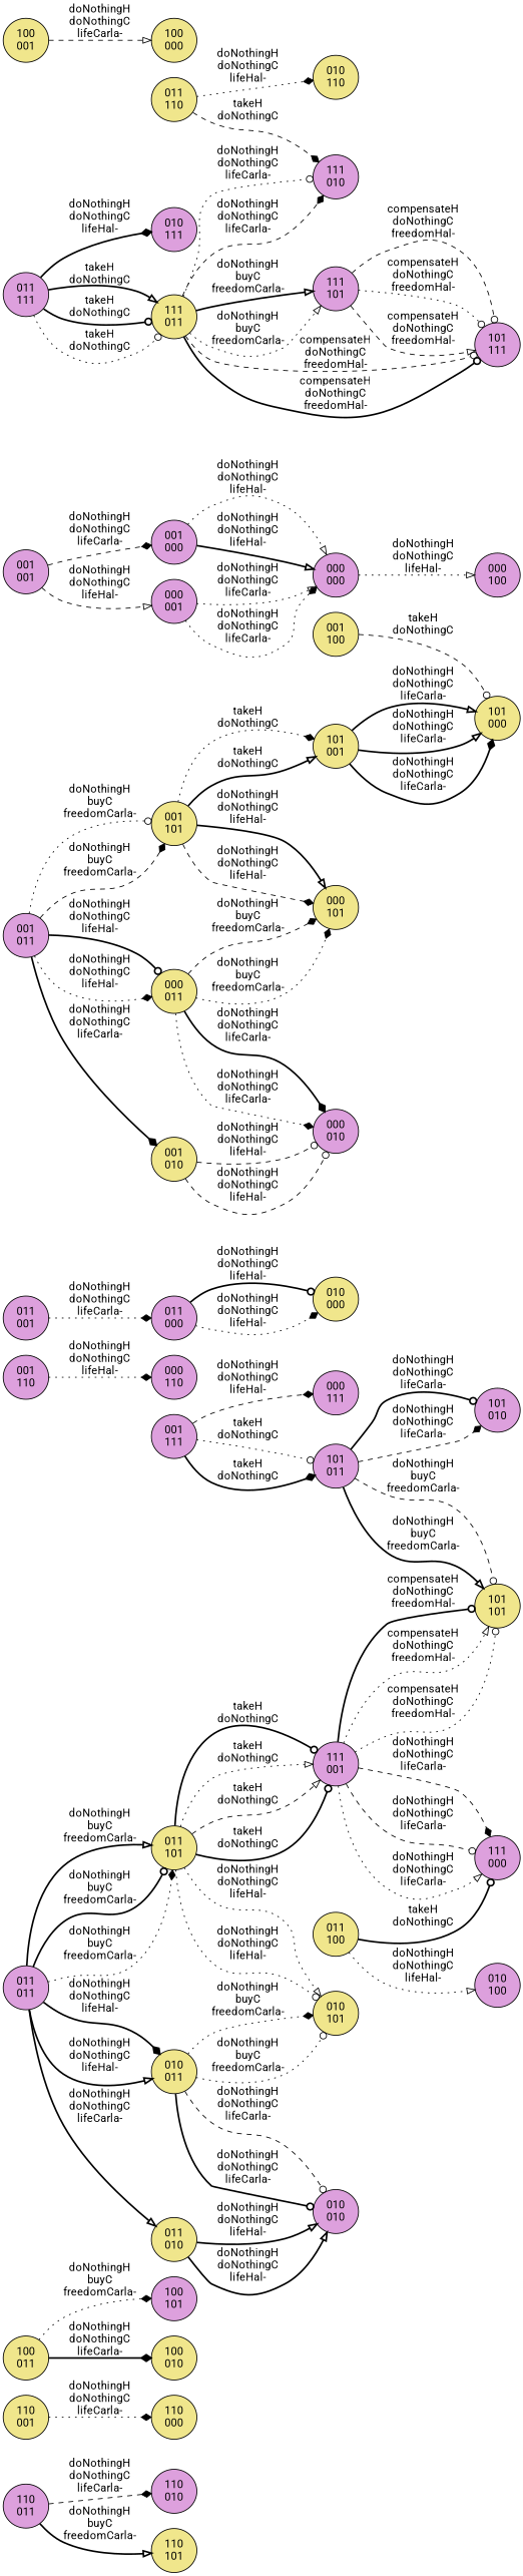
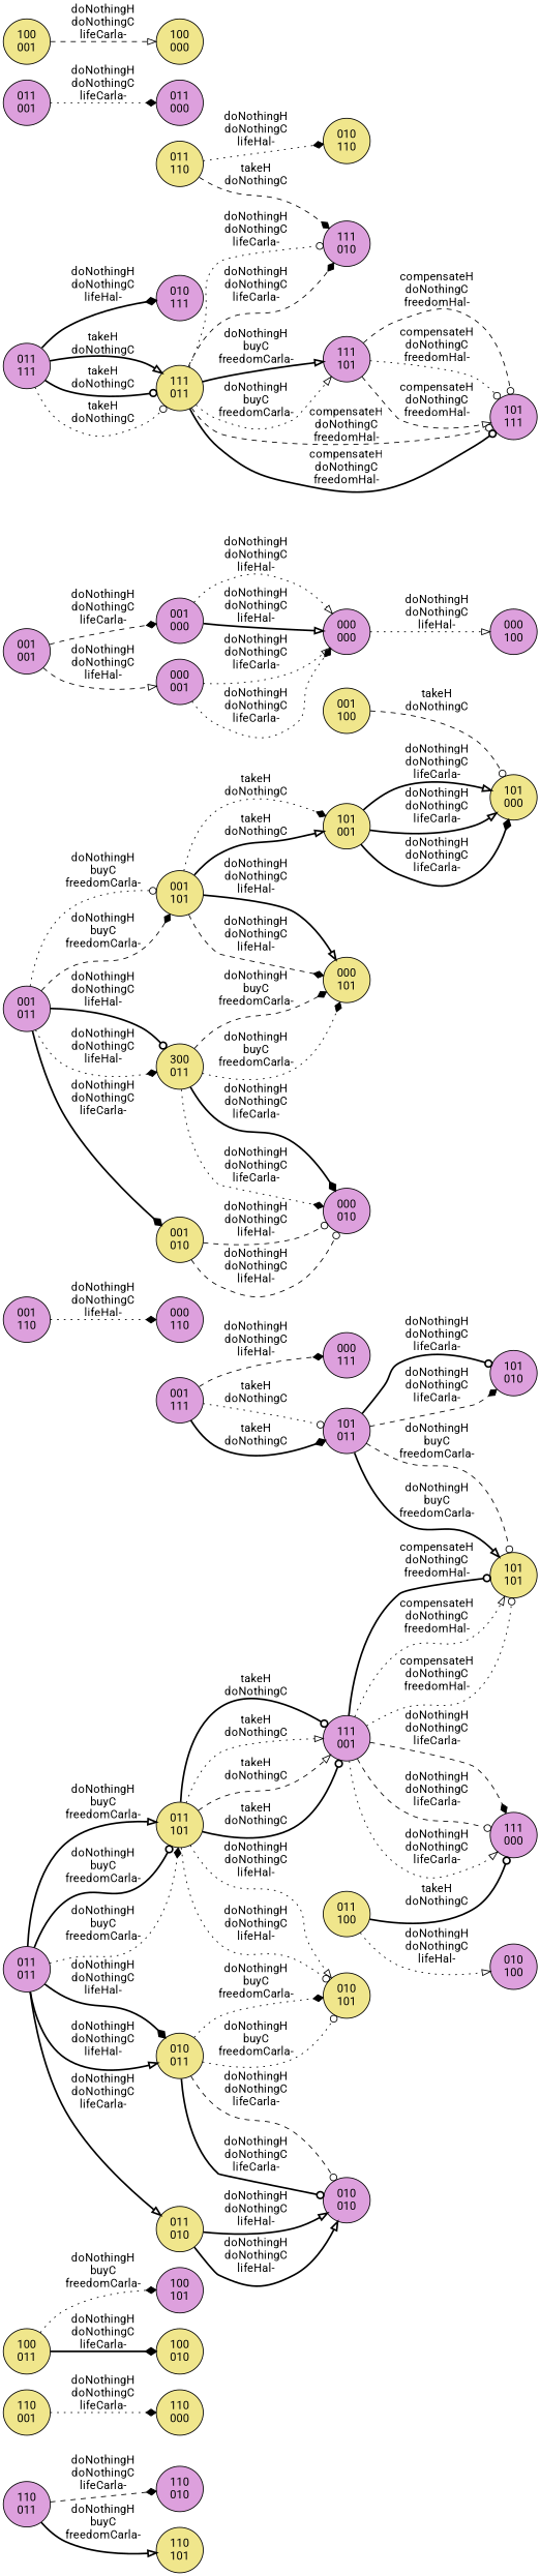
  digraph {
    fontname=Roboto
    rankdir=LR
    node [fillcolor=plum fontname=Roboto style=filled]
    edge [arrowhead=diamond fontname=Roboto style=bold]
    n1 [label="110\n010"]
    n2 [fillcolor=khaki label="110\n001"]
    n3 [fillcolor=khaki label="110\n000"]
    n4 [label="100\n101"]
    n5 [label="001\n111"]
    n6 [label="000\n111"]
    n7 [label="101\n011"]
    n8 [label="101\n010"]
    n9 [fillcolor=khaki label="101\n101"]
    n10 [label="001\n110"]
    n11 [label="000\n110"]
-   n12 [fillcolor=khaki label="010\n000"]
-   n13 [fillcolor=khaki label="000\n011"]
+   n13 [fillcolor=khaki label="300\n011"]
    n14 [fillcolor=khaki label="000\n101"]
    n15 [label="000\n010"]
    n16 [label="000\n000"]
    n17 [label="000\n100"]
    n18 [fillcolor=khaki label="101\n001"]
    n19 [fillcolor=khaki label="101\n000"]
    n20 [fillcolor=khaki label="100\n011"]
    n21 [fillcolor=khaki label="100\n010"]
    n22 [label="110\n011"]
    n23 [fillcolor=khaki label="110\n101"]
    n24 [fillcolor=khaki label="001\n101"]
    n25 [label="111\n101"]
    n26 [label="101\n111"]
    n27 [label="001\n001"]
    n28 [label="001\n000"]
    n29 [label="000\n001"]
    n30 [label="011\n000"]
    n31 [label="001\n011"]
    n32 [fillcolor=khaki label="001\n010"]
    n33 [label="011\n111"]
    n34 [label="010\n111"]
    n35 [fillcolor=khaki label="111\n011"]
    n36 [label="111\n010"]
    n37 [fillcolor=khaki label="100\n001"]
    n38 [fillcolor=khaki label="100\n000"]
    n39 [fillcolor=khaki label="010\n110"]
    n40 [label="010\n010"]
    n41 [fillcolor=khaki label="010\n011"]
    n42 [fillcolor=khaki label="010\n101"]
    n43 [fillcolor=khaki label="011\n100"]
    n44 [label="111\n000"]
    n45 [label="010\n100"]
    n46 [label="011\n001"]
    n47 [fillcolor=khaki label="011\n010"]
    n48 [label="011\n011"]
    n49 [fillcolor=khaki label="011\n101"]
    n50 [label="111\n001"]
    n51 [fillcolor=khaki label="001\n100"]
    n52 [fillcolor=khaki label="011\n110"]
    n2 -> n3 [label="doNothingH\ndoNothingC\nlifeCarla-" style=dotted]
    n5 -> n6 [label="doNothingH\ndoNothingC\nlifeHal-" style=dashed]
    n5 -> n7 [arrowhead=odot label="takeH\ndoNothingC\n" style=dotted]
    n5 -> n7 [label="takeH\ndoNothingC\n"]
    n7 -> n8 [arrowhead=odot label="doNothingH\ndoNothingC\nlifeCarla-"]
    n7 -> n8 [label="doNothingH\ndoNothingC\nlifeCarla-" style=dashed]
    n7 -> n9 [arrowhead=odot label="doNothingH\nbuyC\nfreedomCarla-" style=dashed]
    n7 -> n9 [arrowhead=onormal label="doNothingH\nbuyC\nfreedomCarla-"]
    n10 -> n11 [label="doNothingH\ndoNothingC\nlifeHal-" style=dotted]
    n13 -> n14 [label="doNothingH\nbuyC\nfreedomCarla-" style=dashed]
    n13 -> n14 [label="doNothingH\nbuyC\nfreedomCarla-" style=dotted]
    n13 -> n15 [label="doNothingH\ndoNothingC\nlifeCarla-"]
    n13 -> n15 [label="doNothingH\ndoNothingC\nlifeCarla-" style=dotted]
    n16 -> n17 [arrowhead=onormal label="doNothingH\ndoNothingC\nlifeHal-" style=dotted]
    n18 -> n19 [arrowhead=onormal label="doNothingH\ndoNothingC\nlifeCarla-"]
    n18 -> n19 [label="doNothingH\ndoNothingC\nlifeCarla-"]
    n18 -> n19 [arrowhead=onormal label="doNothingH\ndoNothingC\nlifeCarla-"]
    n20 -> n4 [label="doNothingH\nbuyC\nfreedomCarla-" style=dotted]
    n20 -> n21 [label="doNothingH\ndoNothingC\nlifeCarla-"]
    n22 -> n1 [label="doNothingH\ndoNothingC\nlifeCarla-" style=dashed]
    n22 -> n23 [arrowhead=onormal label="doNothingH\nbuyC\nfreedomCarla-"]
    n24 -> n14 [arrowhead=onormal label="doNothingH\ndoNothingC\nlifeHal-"]
    n24 -> n14 [label="doNothingH\ndoNothingC\nlifeHal-" style=dashed]
    n24 -> n18 [label="takeH\ndoNothingC\n" style=dotted]
    n24 -> n18 [arrowhead=onormal label="takeH\ndoNothingC\n"]
    n25 -> n26 [arrowhead=odot label="compensateH\ndoNothingC\nfreedomHal-" style=dashed]
    n25 -> n26 [arrowhead=odot label="compensateH\ndoNothingC\nfreedomHal-" style=dotted]
    n25 -> n26 [arrowhead=onormal label="compensateH\ndoNothingC\nfreedomHal-" style=dashed]
    n27 -> n28 [label="doNothingH\ndoNothingC\nlifeCarla-" style=dashed]
    n27 -> n29 [arrowhead=onormal label="doNothingH\ndoNothingC\nlifeHal-" style=dashed]
    n28 -> n16 [arrowhead=onormal label="doNothingH\ndoNothingC\nlifeHal-" style=dotted]
    n28 -> n16 [arrowhead=onormal label="doNothingH\ndoNothingC\nlifeHal-"]
    n29 -> n16 [arrowhead=onormal label="doNothingH\ndoNothingC\nlifeCarla-" style=dotted]
    n29 -> n16 [label="doNothingH\ndoNothingC\nlifeCarla-" style=dotted]
-   n30 -> n12 [arrowhead=odot label="doNothingH\ndoNothingC\nlifeHal-"]
-   n30 -> n12 [label="doNothingH\ndoNothingC\nlifeHal-" style=dotted]
    n31 -> n13 [label="doNothingH\ndoNothingC\nlifeHal-" style=dotted]
    n31 -> n13 [arrowhead=odot label="doNothingH\ndoNothingC\nlifeHal-"]
    n31 -> n24 [label="doNothingH\nbuyC\nfreedomCarla-" style=dashed]
    n31 -> n24 [arrowhead=odot label="doNothingH\nbuyC\nfreedomCarla-" style=dotted]
    n31 -> n32 [label="doNothingH\ndoNothingC\nlifeCarla-"]
    n32 -> n15 [arrowhead=odot label="doNothingH\ndoNothingC\nlifeHal-" style=dashed]
    n32 -> n15 [arrowhead=odot label="doNothingH\ndoNothingC\nlifeHal-" style=dashed]
    n33 -> n34 [label="doNothingH\ndoNothingC\nlifeHal-"]
    n33 -> n35 [arrowhead=onormal label="takeH\ndoNothingC\n"]
    n33 -> n35 [arrowhead=odot label="takeH\ndoNothingC\n"]
    n33 -> n35 [arrowhead=odot label="takeH\ndoNothingC\n" style=dotted]
    n35 -> n25 [arrowhead=onormal label="doNothingH\nbuyC\nfreedomCarla-"]
    n35 -> n25 [arrowhead=onormal label="doNothingH\nbuyC\nfreedomCarla-" style=dotted]
    n35 -> n26 [arrowhead=odot label="compensateH\ndoNothingC\nfreedomHal-" style=dashed]
    n35 -> n26 [arrowhead=odot label="compensateH\ndoNothingC\nfreedomHal-"]
    n35 -> n36 [arrowhead=odot label="doNothingH\ndoNothingC\nlifeCarla-" style=dotted]
    n35 -> n36 [label="doNothingH\ndoNothingC\nlifeCarla-" style=dashed]
    n37 -> n38 [arrowhead=onormal label="doNothingH\ndoNothingC\nlifeCarla-" style=dashed]
    n41 -> n40 [arrowhead=odot label="doNothingH\ndoNothingC\nlifeCarla-" style=dashed]
    n41 -> n40 [arrowhead=odot label="doNothingH\ndoNothingC\nlifeCarla-"]
    n41 -> n42 [label="doNothingH\nbuyC\nfreedomCarla-" style=dotted]
    n41 -> n42 [arrowhead=odot label="doNothingH\nbuyC\nfreedomCarla-" style=dotted]
    n43 -> n44 [arrowhead=odot label="takeH\ndoNothingC\n"]
    n43 -> n45 [arrowhead=onormal label="doNothingH\ndoNothingC\nlifeHal-" style=dotted]
    n46 -> n30 [label="doNothingH\ndoNothingC\nlifeCarla-" style=dotted]
    n47 -> n40 [arrowhead=onormal label="doNothingH\ndoNothingC\nlifeHal-"]
    n47 -> n40 [arrowhead=onormal label="doNothingH\ndoNothingC\nlifeHal-"]
    n48 -> n41 [label="doNothingH\ndoNothingC\nlifeHal-"]
    n48 -> n41 [arrowhead=onormal label="doNothingH\ndoNothingC\nlifeHal-"]
    n48 -> n47 [arrowhead=onormal label="doNothingH\ndoNothingC\nlifeCarla-"]
    n48 -> n49 [arrowhead=onormal label="doNothingH\nbuyC\nfreedomCarla-"]
    n48 -> n49 [arrowhead=odot label="doNothingH\nbuyC\nfreedomCarla-"]
    n48 -> n49 [label="doNothingH\nbuyC\nfreedomCarla-" style=dotted]
    n49 -> n42 [arrowhead=onormal label="doNothingH\ndoNothingC\nlifeHal-" style=dotted]
    n49 -> n42 [arrowhead=odot label="doNothingH\ndoNothingC\nlifeHal-" style=dotted]
    n49 -> n50 [arrowhead=odot label="takeH\ndoNothingC\n"]
    n49 -> n50 [arrowhead=onormal label="takeH\ndoNothingC\n" style=dotted]
    n49 -> n50 [arrowhead=onormal label="takeH\ndoNothingC\n" style=dashed]
    n49 -> n50 [arrowhead=odot label="takeH\ndoNothingC\n"]
    n50 -> n9 [arrowhead=odot label="compensateH\ndoNothingC\nfreedomHal-"]
    n50 -> n9 [arrowhead=onormal label="compensateH\ndoNothingC\nfreedomHal-" style=dotted]
    n50 -> n9 [arrowhead=odot label="compensateH\ndoNothingC\nfreedomHal-" style=dotted]
    n50 -> n44 [label="doNothingH\ndoNothingC\nlifeCarla-" style=dashed]
    n50 -> n44 [arrowhead=odot label="doNothingH\ndoNothingC\nlifeCarla-" style=dashed]
    n50 -> n44 [arrowhead=onormal label="doNothingH\ndoNothingC\nlifeCarla-" style=dotted]
    n51 -> n19 [arrowhead=odot label="takeH\ndoNothingC\n" style=dashed]
    n52 -> n36 [label="takeH\ndoNothingC\n" style=dashed]
    n52 -> n39 [label="doNothingH\ndoNothingC\nlifeHal-" style=dotted]
  }
